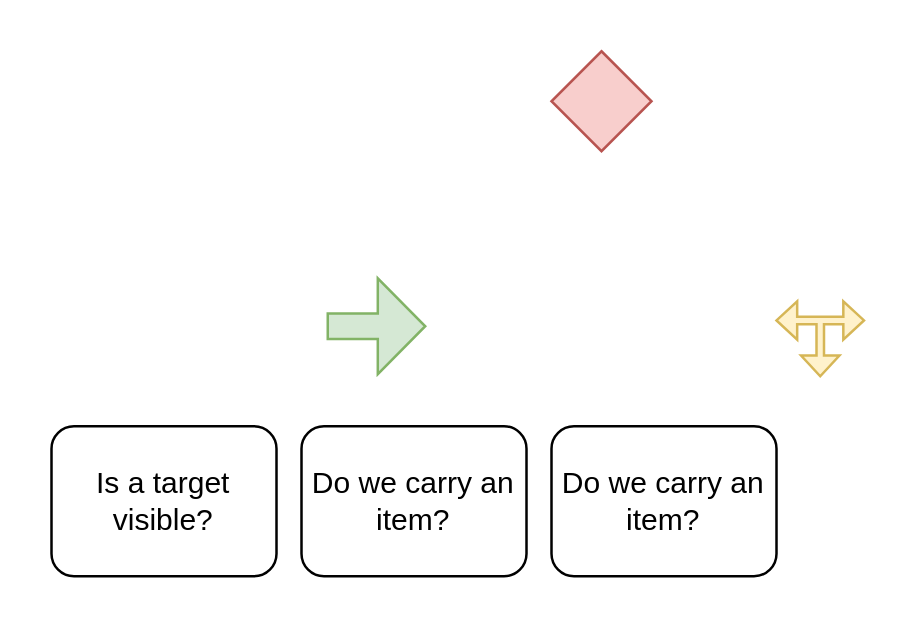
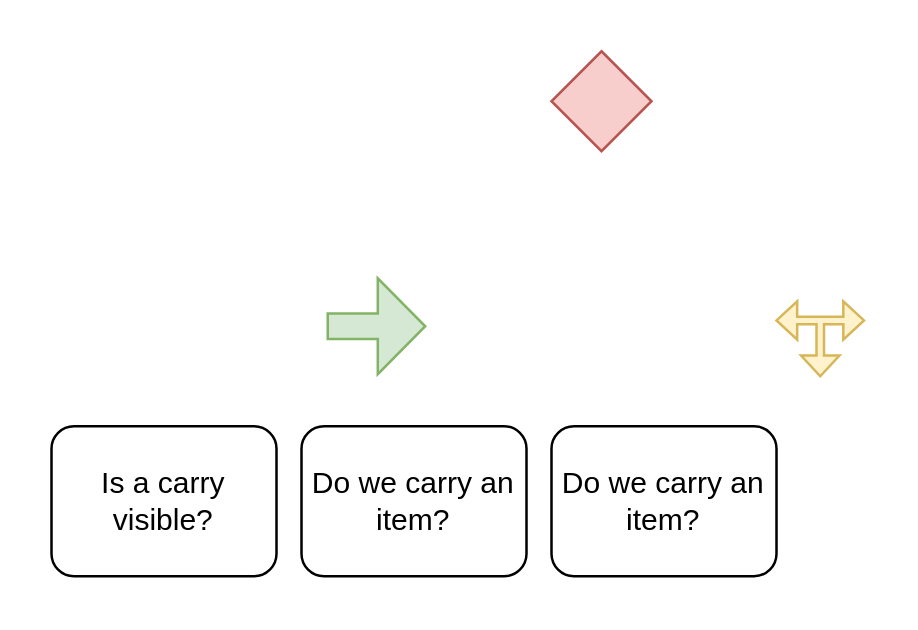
  <mxCell id="0" />
  <mxCell id="1" parent="0" />
  <mxCell id="2" value="" style="shape=flexArrow;endArrow=classic;html=1;rounded=0;endWidth=27.196;endSize=5.992;width=10.155;fillColor=#d5e8d4;strokeColor=#82b366;fillStyle=auto;" edge="1" parent="1"><mxGeometry width="50" height="50" relative="1" as="geometry"><mxPoint x="130" y="130" as="sourcePoint" /><mxPoint x="170" y="130" as="targetPoint" /></mxGeometry></mxCell>
  <mxCell id="3" value="" style="html=1;shadow=0;dashed=0;align=center;verticalAlign=middle;shape=mxgraph.arrows2.triadArrow;dy=6.16;dx=8.27;arrowHead=15.33;rotation=-180;fillColor=#fff2cc;strokeColor=#d6b656;" vertex="1" parent="1"><mxGeometry x="310" y="120" width="35" height="30" as="geometry" /></mxCell>
  <mxCell id="4" value="" style="rhombus;whiteSpace=wrap;html=1;fillColor=#f8cecc;strokeColor=#b85450;rounded=0;" vertex="1" parent="1"><mxGeometry x="220" y="20" width="40" height="40" as="geometry" /></mxCell>
- <mxCell id="5" value="Is a target visible?" style="rounded=1;whiteSpace=wrap;html=1;" vertex="1" parent="1"><mxGeometry x="20" y="170" width="90" height="60" as="geometry" /></mxCell>
+ <mxCell id="5" value="Is a carry visible?" style="rounded=1;whiteSpace=wrap;html=1;" vertex="1" parent="1"><mxGeometry x="20" y="170" width="90" height="60" as="geometry" /></mxCell>
  <mxCell id="6" value="Do we carry an item?" style="rounded=1;whiteSpace=wrap;html=1;" vertex="1" parent="1"><mxGeometry x="120" y="170" width="90" height="60" as="geometry" /></mxCell>
  <mxCell id="7" value="Do we carry an item?" style="rounded=1;whiteSpace=wrap;html=1;" vertex="1" parent="1"><mxGeometry x="220" y="170" width="90" height="60" as="geometry" /></mxCell>
